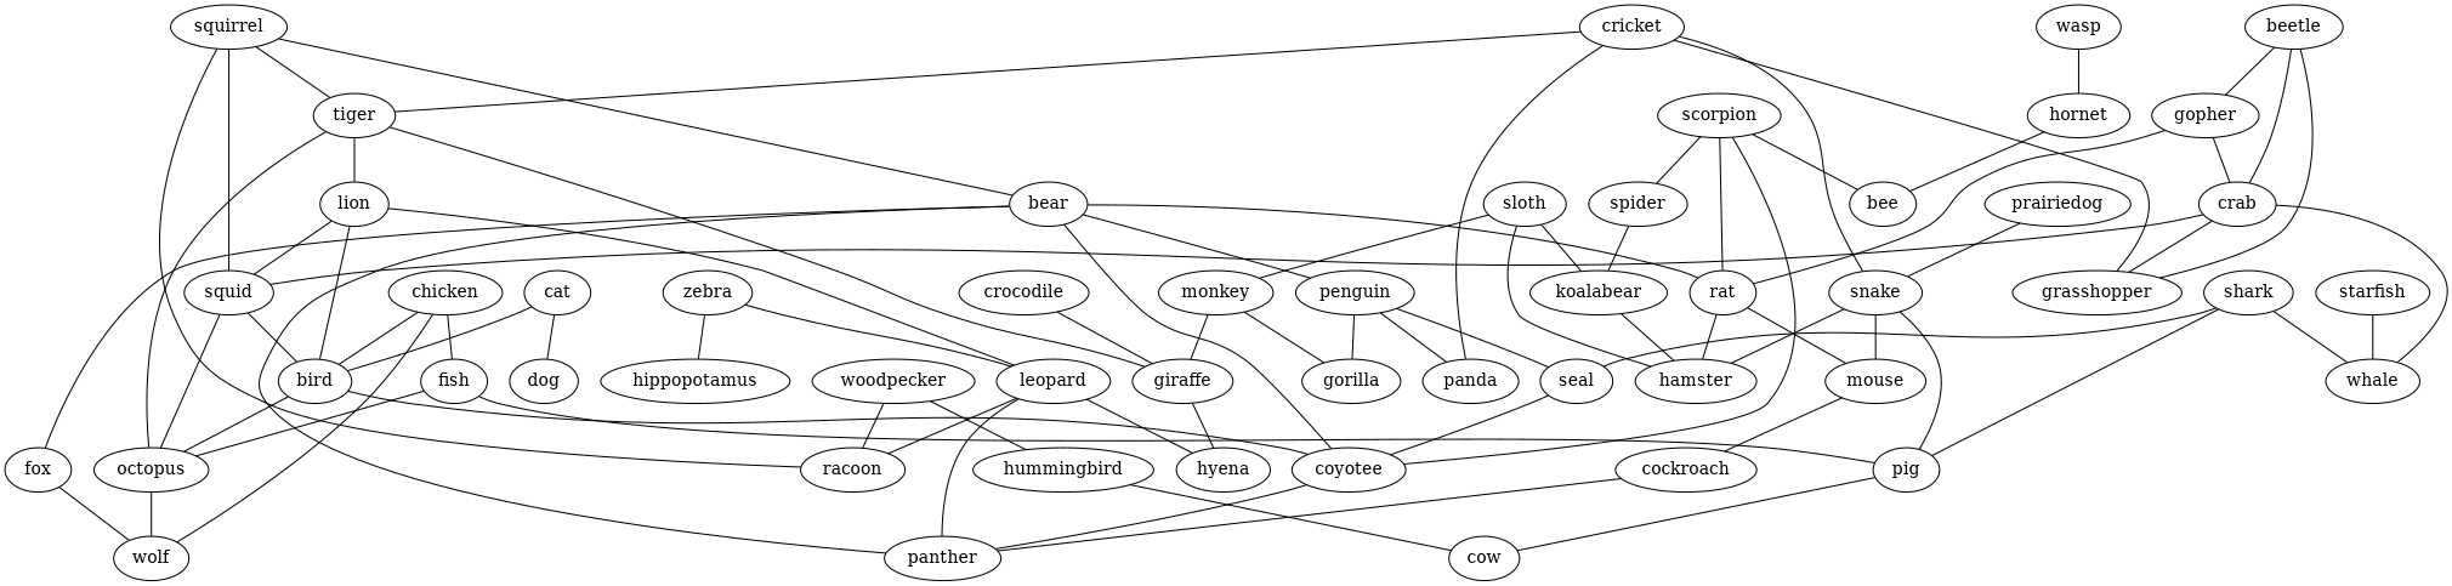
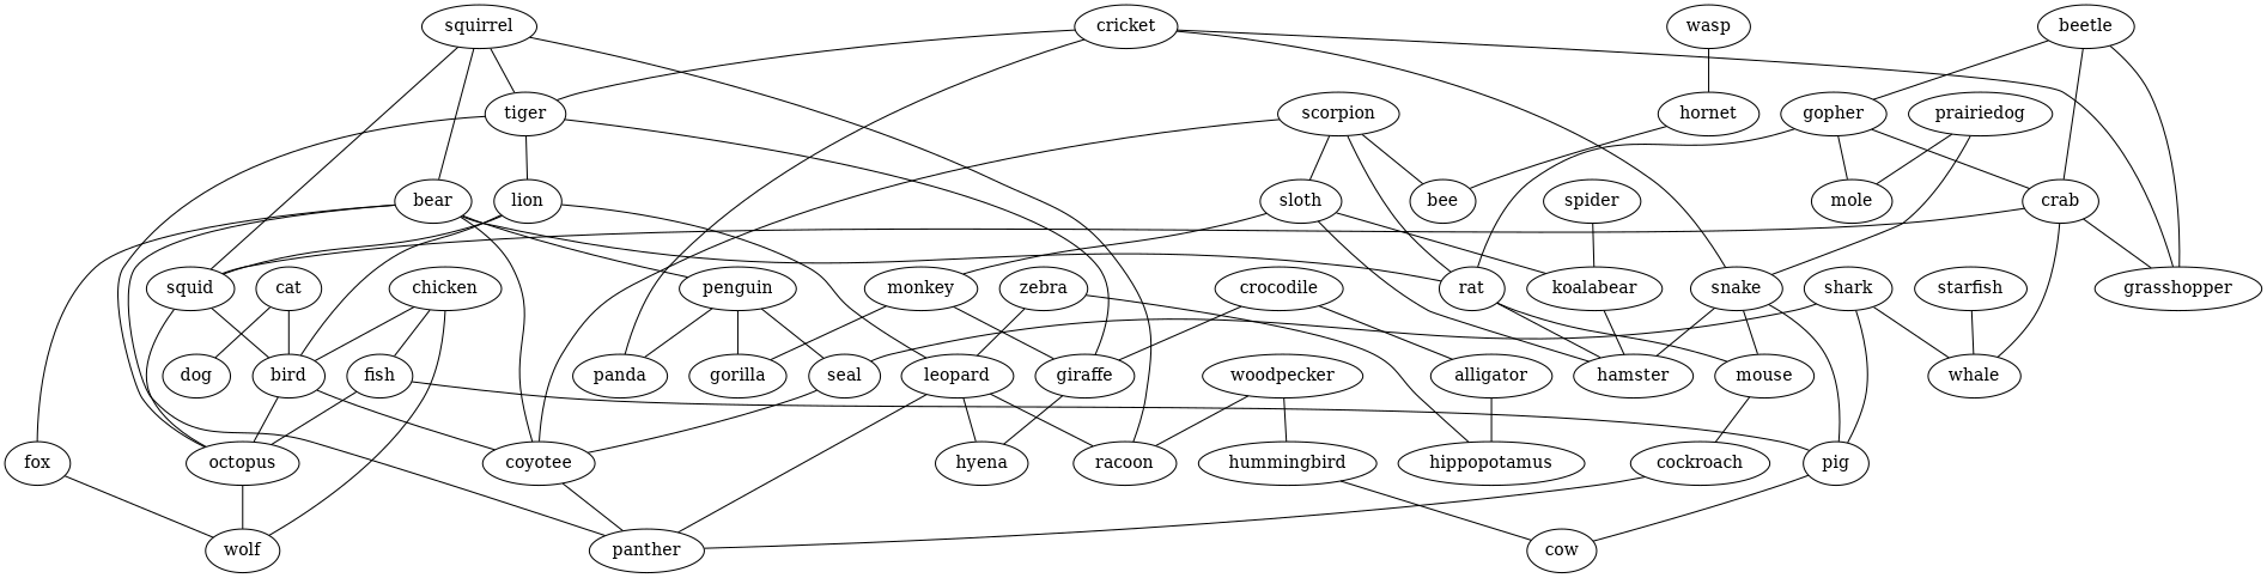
  strict graph {
    edge [weight=1]
    sloth
    monkey
    koalabear
    hamster
    giraffe
    gorilla
    hyena
    wasp
    hornet
    bee
    beetle
    gopher
    crab
    grasshopper
    rat
+   mole
    squid
    whale
    mouse
    bird
    octopus
    cockroach
    crocodile
+   alligator
    hippopotamus
    prairiedog
    snake
    pig
    cow
    chicken
    fish
    wolf
    coyotee
    panther
    scorpion
    spider
    cricket
    tiger
    panda
    lion
    leopard
    squirrel
    bear
    racoon
    penguin
    fox
    seal
    starfish
    cat
    dog
    shark
    zebra
    woodpecker
    hummingbird
    sloth -- monkey
    sloth -- koalabear
    sloth -- hamster
    monkey -- giraffe
    monkey -- gorilla
    koalabear -- hamster
    giraffe -- hyena
    wasp -- hornet
    hornet -- bee
    beetle -- gopher
    beetle -- crab
    beetle -- grasshopper
    gopher -- crab
    gopher -- rat
+   gopher -- mole
    crab -- grasshopper
    crab -- squid
    crab -- whale
    rat -- hamster
    rat -- mouse
    squid -- bird
    squid -- octopus
    mouse -- cockroach
    bird -- octopus
    bird -- coyotee
    octopus -- wolf
    cockroach -- panther
    crocodile -- giraffe
+   crocodile -- alligator
+   alligator -- hippopotamus
+   prairiedog -- mole
    prairiedog -- snake
    snake -- hamster
    snake -- mouse
    snake -- pig
    pig -- cow
    chicken -- bird
    chicken -- fish
    chicken -- wolf
    fish -- octopus
    fish -- pig
    coyotee -- panther
    scorpion -- bee
    scorpion -- rat
    scorpion -- coyotee
-   scorpion -- spider
+   scorpion -- sloth
    spider -- koalabear
    cricket -- grasshopper
    cricket -- snake
    cricket -- tiger
    cricket -- panda
    tiger -- giraffe
    tiger -- octopus
    tiger -- lion
    lion -- squid
    lion -- bird
    lion -- leopard
    leopard -- hyena
    leopard -- panther
    leopard -- racoon
    squirrel -- squid
    squirrel -- tiger
    squirrel -- bear
    squirrel -- racoon
    bear -- rat
    bear -- coyotee
    bear -- panther
    bear -- penguin
    bear -- fox
    penguin -- gorilla
    penguin -- panda
    penguin -- seal
    fox -- wolf
    seal -- coyotee
    starfish -- whale
    cat -- bird
    cat -- dog
    shark -- whale
    shark -- pig
    shark -- seal
    zebra -- hippopotamus
    zebra -- leopard
    woodpecker -- racoon
    woodpecker -- hummingbird
    hummingbird -- cow
  }
